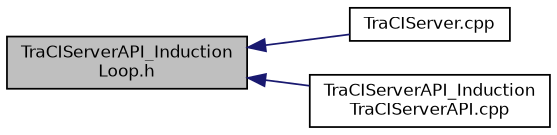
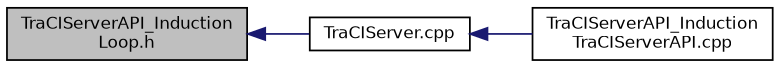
  digraph {
    rankdir=LR
    node [color=black fillcolor=white fontname=Helvetica fontsize=10 shape=record style=filled]
    edge [color=midnightblue dir=back fontname=Helvetica fontsize=10 labelfontname=Helvetica labelfontsize=10 style=solid]
    n1 [fillcolor=grey75 fontcolor=black height=0.2 label="TraCIServerAPI_Induction\lLoop.h" width=0.4]
    n2 [height=0.2 label="TraCIServer.cpp" width=0.4]
    n3 [height=0.2 label="TraCIServerAPI_Induction\lTraCIServerAPI.cpp" width=0.4]
    n1 -> n2
-   n1 -> n3
+   n2 -> n3
  }
